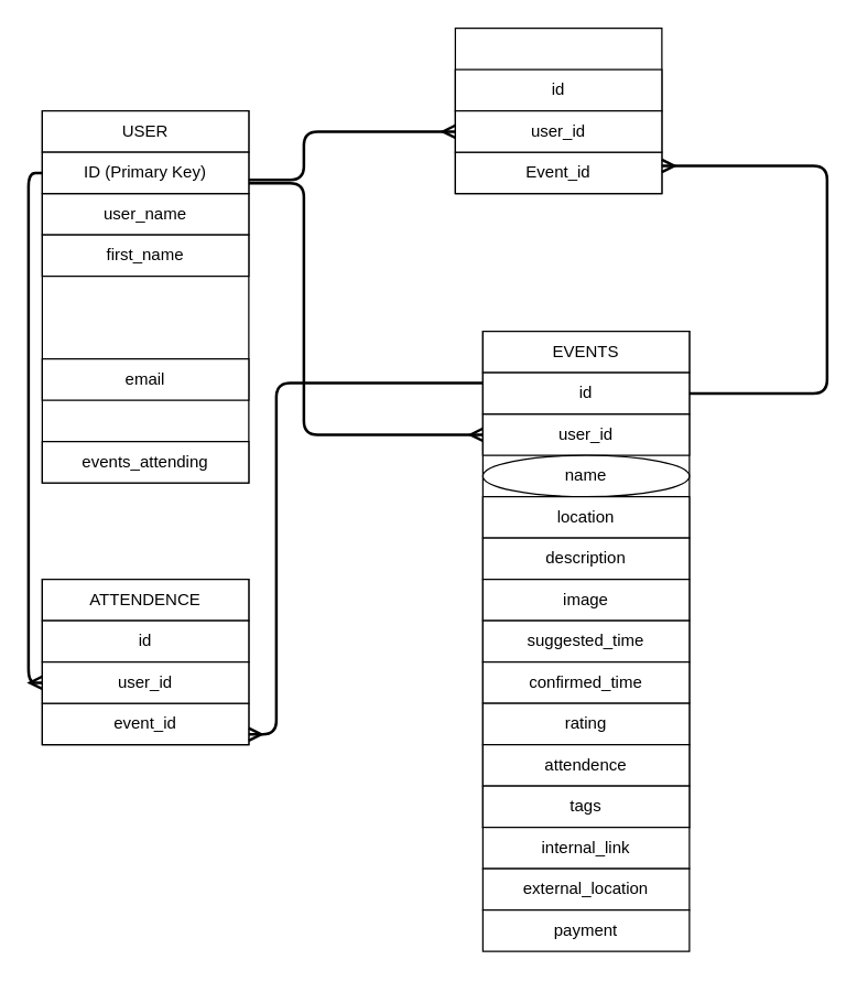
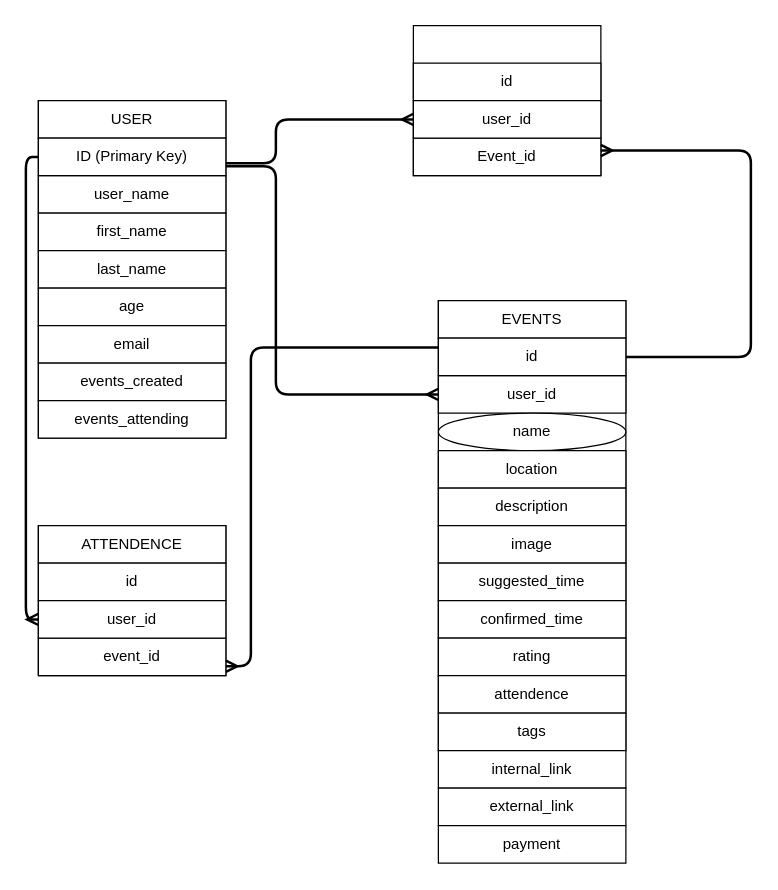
  <mxCell id="0" />
  <mxCell id="1" parent="0" />
  <mxCell id="2" value="" style="rounded=0;whiteSpace=wrap;html=1;" parent="1" vertex="1"><mxGeometry x="30" y="80" width="150" height="270" as="geometry" /></mxCell>
  <mxCell id="3" value="USER" style="rounded=0;whiteSpace=wrap;html=1;" parent="1" vertex="1"><mxGeometry x="30" y="80" width="150" height="30" as="geometry" /></mxCell>
  <mxCell id="4" value="user_name" style="rounded=0;whiteSpace=wrap;html=1;" parent="1" vertex="1"><mxGeometry x="30" y="140" width="150" height="30" as="geometry" /></mxCell>
  <mxCell id="5" value="ID (Primary Key)" style="rounded=0;whiteSpace=wrap;html=1;" parent="1" vertex="1"><mxGeometry x="30" y="110" width="150" height="30" as="geometry" /></mxCell>
  <mxCell id="6" value="" style="edgeStyle=elbowEdgeStyle;elbow=horizontal;endArrow=ERmany;html=1;endFill=0;strokeWidth=2;entryX=0;entryY=0.5;entryDx=0;entryDy=0;exitX=1;exitY=0.75;exitDx=0;exitDy=0;" parent="1" source="5" target="9" edge="1"><mxGeometry width="50" height="50" relative="1" as="geometry"><mxPoint x="180" y="120" as="sourcePoint" /><mxPoint x="250" y="230" as="targetPoint" /><Array as="points"><mxPoint x="220" y="205" /></Array></mxGeometry></mxCell>
  <mxCell id="7" value="" style="rounded=0;whiteSpace=wrap;html=1;" parent="1" vertex="1"><mxGeometry x="350" y="240" width="150" height="360" as="geometry" /></mxCell>
  <mxCell id="8" value="EVENTS" style="rounded=0;whiteSpace=wrap;html=1;" parent="1" vertex="1"><mxGeometry x="350" y="240" width="150" height="30" as="geometry" /></mxCell>
  <mxCell id="9" value="user_id" style="rounded=0;whiteSpace=wrap;html=1;" parent="1" vertex="1"><mxGeometry x="350" y="300" width="150" height="30" as="geometry" /></mxCell>
  <mxCell id="10" value="first_name" style="rounded=0;whiteSpace=wrap;html=1;" parent="1" vertex="1"><mxGeometry x="30" y="170" width="150" height="30" as="geometry" /></mxCell>
+ <mxCell id="11" value="last_name" style="rounded=0;whiteSpace=wrap;html=1;" parent="1" vertex="1"><mxGeometry x="30" y="200" width="150" height="30" as="geometry" /></mxCell>
  <mxCell id="12" value="id" style="rounded=0;whiteSpace=wrap;html=1;" parent="1" vertex="1"><mxGeometry x="350" y="270" width="150" height="30" as="geometry" /></mxCell>
  <mxCell id="13" value="name" style="ellipse;whiteSpace=wrap;html=1;" parent="1" vertex="1"><mxGeometry x="350" y="330" width="150" height="30" as="geometry" /></mxCell>
  <mxCell id="14" value="location" style="rounded=0;whiteSpace=wrap;html=1;" parent="1" vertex="1"><mxGeometry x="350" y="360" width="150" height="30" as="geometry" /></mxCell>
  <mxCell id="15" value="" style="rounded=0;whiteSpace=wrap;html=1;" parent="1" vertex="1"><mxGeometry x="330" y="20" width="150" height="120" as="geometry" /></mxCell>
+ <mxCell id="16" value="age" style="rounded=0;whiteSpace=wrap;html=1;" parent="1" vertex="1"><mxGeometry x="30" y="230" width="150" height="30" as="geometry" /></mxCell>
  <mxCell id="17" value="email&lt;span style=&quot;color: rgba(0 , 0 , 0 , 0) ; font-family: monospace ; font-size: 0px&quot;&gt;%3CmxGraphModel%3E%3Croot%3E%3CmxCell%20id%3D%220%22%2F%3E%3CmxCell%20id%3D%221%22%20parent%3D%220%22%2F%3E%3CmxCell%20id%3D%222%22%20value%3D%22age%22%20style%3D%22rounded%3D0%3BwhiteSpace%3Dwrap%3Bhtml%3D1%3B%22%20vertex%3D%221%22%20parent%3D%221%22%3E%3CmxGeometry%20x%3D%2260%22%20y%3D%22230%22%20width%3D%22150%22%20height%3D%2230%22%20as%3D%22geometry%22%2F%3E%3C%2FmxCell%3E%3C%2Froot%3E%3C%2FmxGraphModel%3E&lt;/span&gt;" style="rounded=0;whiteSpace=wrap;html=1;" parent="1" vertex="1"><mxGeometry x="30" y="260" width="150" height="30" as="geometry" /></mxCell>
+ <mxCell id="18" value="events_created" style="rounded=0;whiteSpace=wrap;html=1;" parent="1" vertex="1"><mxGeometry x="30" y="290" width="150" height="30" as="geometry" /></mxCell>
  <mxCell id="19" value="events_attending" style="rounded=0;whiteSpace=wrap;html=1;" parent="1" vertex="1"><mxGeometry x="30" y="320" width="150" height="30" as="geometry" /></mxCell>
  <mxCell id="20" value="description" style="rounded=0;whiteSpace=wrap;html=1;" parent="1" vertex="1"><mxGeometry x="350" y="390" width="150" height="30" as="geometry" /></mxCell>
  <mxCell id="21" value="image" style="rounded=0;whiteSpace=wrap;html=1;" parent="1" vertex="1"><mxGeometry x="350" y="420" width="150" height="30" as="geometry" /></mxCell>
  <mxCell id="22" value="suggested_time" style="rounded=0;whiteSpace=wrap;html=1;" parent="1" vertex="1"><mxGeometry x="350" y="450" width="150" height="30" as="geometry" /></mxCell>
  <mxCell id="23" value="confirmed_time" style="rounded=0;whiteSpace=wrap;html=1;" parent="1" vertex="1"><mxGeometry x="350" y="480" width="150" height="30" as="geometry" /></mxCell>
  <mxCell id="24" value="rating" style="rounded=0;whiteSpace=wrap;html=1;" parent="1" vertex="1"><mxGeometry x="350" y="510" width="150" height="30" as="geometry" /></mxCell>
  <mxCell id="25" value="attendence" style="rounded=0;whiteSpace=wrap;html=1;" parent="1" vertex="1"><mxGeometry x="350" y="540" width="150" height="30" as="geometry" /></mxCell>
  <mxCell id="26" value="tags" style="rounded=0;whiteSpace=wrap;html=1;" parent="1" vertex="1"><mxGeometry x="350" y="570" width="150" height="30" as="geometry" /></mxCell>
  <mxCell id="27" value="internal_link&lt;span style=&quot;color: rgba(0 , 0 , 0 , 0) ; font-family: monospace ; font-size: 0px&quot;&gt;%3CmxGraphModel%3E%3Croot%3E%3CmxCell%20id%3D%220%22%2F%3E%3CmxCell%20id%3D%221%22%20parent%3D%220%22%2F%3E%3CmxCell%20id%3D%222%22%20value%3D%22tags%22%20style%3D%22rounded%3D0%3BwhiteSpace%3Dwrap%3Bhtml%3D1%3B%22%20vertex%3D%221%22%20parent%3D%221%22%3E%3CmxGeometry%20x%3D%22310%22%20y%3D%22490%22%20width%3D%22150%22%20height%3D%2230%22%20as%3D%22geometry%22%2F%3E%3C%2FmxCell%3E%3C%2Froot%3E%3C%2FmxGraphModel%3E&lt;/span&gt;&lt;span style=&quot;color: rgba(0 , 0 , 0 , 0) ; font-family: monospace ; font-size: 0px&quot;&gt;%3CmxGraphModel%3E%3Croot%3E%3CmxCell%20id%3D%220%22%2F%3E%3CmxCell%20id%3D%221%22%20parent%3D%220%22%2F%3E%3CmxCell%20id%3D%222%22%20value%3D%22tags%22%20style%3D%22rounded%3D0%3BwhiteSpace%3Dwrap%3Bhtml%3D1%3B%22%20vertex%3D%221%22%20parent%3D%221%22%3E%3CmxGeometry%20x%3D%22310%22%20y%3D%22490%22%20width%3D%22150%22%20height%3D%2230%22%20as%3D%22geometry%22%2F%3E%3C%2FmxCell%3E%3C%2Froot%3E%3C%2FmxGraphModel%3E&lt;/span&gt;" style="rounded=0;whiteSpace=wrap;html=1;" parent="1" vertex="1"><mxGeometry x="350" y="600" width="150" height="30" as="geometry" /></mxCell>
- <mxCell id="28" value="external_location" style="rounded=0;whiteSpace=wrap;html=1;" parent="1" vertex="1"><mxGeometry x="350" y="630" width="150" height="30" as="geometry" /></mxCell>
+ <mxCell id="28" value="external_link" style="rounded=0;whiteSpace=wrap;html=1;" parent="1" vertex="1"><mxGeometry x="350" y="630" width="150" height="30" as="geometry" /></mxCell>
  <mxCell id="29" value="payment" style="rounded=0;whiteSpace=wrap;html=1;" parent="1" vertex="1"><mxGeometry x="350" y="660" width="150" height="30" as="geometry" /></mxCell>
  <mxCell id="30" value="id" style="rounded=0;whiteSpace=wrap;html=1;" parent="1" vertex="1"><mxGeometry x="330" y="50" width="150" height="30" as="geometry" /></mxCell>
  <mxCell id="31" value="Event_id" style="rounded=0;whiteSpace=wrap;html=1;" parent="1" vertex="1"><mxGeometry x="330" y="110" width="150" height="30" as="geometry" /></mxCell>
  <mxCell id="32" value="user_id" style="rounded=0;whiteSpace=wrap;html=1;" parent="1" vertex="1"><mxGeometry x="330" y="80" width="150" height="30" as="geometry" /></mxCell>
  <mxCell id="33" value="" style="edgeStyle=elbowEdgeStyle;elbow=horizontal;endArrow=ERmany;html=1;endFill=0;strokeWidth=2;exitX=1;exitY=0.5;exitDx=0;exitDy=0;entryX=1;entryY=0.333;entryDx=0;entryDy=0;entryPerimeter=0;" parent="1" source="12" target="31" edge="1"><mxGeometry width="50" height="50" relative="1" as="geometry"><mxPoint x="430" y="177.5" as="sourcePoint" /><mxPoint x="490" y="130" as="targetPoint" /><Array as="points"><mxPoint x="600" y="220" /></Array></mxGeometry></mxCell>
  <mxCell id="34" value="" style="edgeStyle=elbowEdgeStyle;elbow=horizontal;endArrow=ERmany;html=1;endFill=0;strokeWidth=2;entryX=0;entryY=0.5;entryDx=0;entryDy=0;exitX=1;exitY=0.75;exitDx=0;exitDy=0;" parent="1" target="32" edge="1"><mxGeometry width="50" height="50" relative="1" as="geometry"><mxPoint x="180" y="130" as="sourcePoint" /><mxPoint x="280" y="312.5" as="targetPoint" /><Array as="points"><mxPoint x="220" y="202.5" /></Array></mxGeometry></mxCell>
  <mxCell id="35" value="" style="shape=ext;double=1;rounded=0;whiteSpace=wrap;html=1;" parent="1" vertex="1"><mxGeometry x="30" y="420" width="150" height="120" as="geometry" /></mxCell>
  <mxCell id="36" value="ATTENDENCE" style="rounded=0;whiteSpace=wrap;html=1;" parent="1" vertex="1"><mxGeometry x="30" y="420" width="150" height="30" as="geometry" /></mxCell>
  <mxCell id="37" value="id" style="rounded=0;whiteSpace=wrap;html=1;" parent="1" vertex="1"><mxGeometry x="30" y="450" width="150" height="30" as="geometry" /></mxCell>
  <mxCell id="38" value="event_id" style="rounded=0;whiteSpace=wrap;html=1;" parent="1" vertex="1"><mxGeometry x="30" y="510" width="150" height="30" as="geometry" /></mxCell>
  <mxCell id="39" value="user_id" style="rounded=0;whiteSpace=wrap;html=1;" parent="1" vertex="1"><mxGeometry x="30" y="480" width="150" height="30" as="geometry" /></mxCell>
  <mxCell id="40" value="" style="edgeStyle=elbowEdgeStyle;elbow=horizontal;endArrow=ERmany;html=1;endFill=0;strokeWidth=2;exitX=0;exitY=0.5;exitDx=0;exitDy=0;entryX=0;entryY=0.5;entryDx=0;entryDy=0;" parent="1" source="5" target="39" edge="1"><mxGeometry width="50" height="50" relative="1" as="geometry"><mxPoint x="-20" y="130" as="sourcePoint" /><mxPoint x="-12.632" y="430" as="targetPoint" /><Array as="points"><mxPoint x="20" y="202.5" /></Array></mxGeometry></mxCell>
  <mxCell id="41" value="" style="edgeStyle=elbowEdgeStyle;elbow=horizontal;endArrow=ERmany;html=1;endFill=0;strokeWidth=2;exitX=0;exitY=0.25;exitDx=0;exitDy=0;entryX=1;entryY=0.75;entryDx=0;entryDy=0;" parent="1" source="12" target="38" edge="1"><mxGeometry width="50" height="50" relative="1" as="geometry"><mxPoint x="190" y="313.75" as="sourcePoint" /><mxPoint x="200" y="510" as="targetPoint" /><Array as="points"><mxPoint x="200" y="520" /><mxPoint x="230" y="386.25" /></Array></mxGeometry></mxCell>
